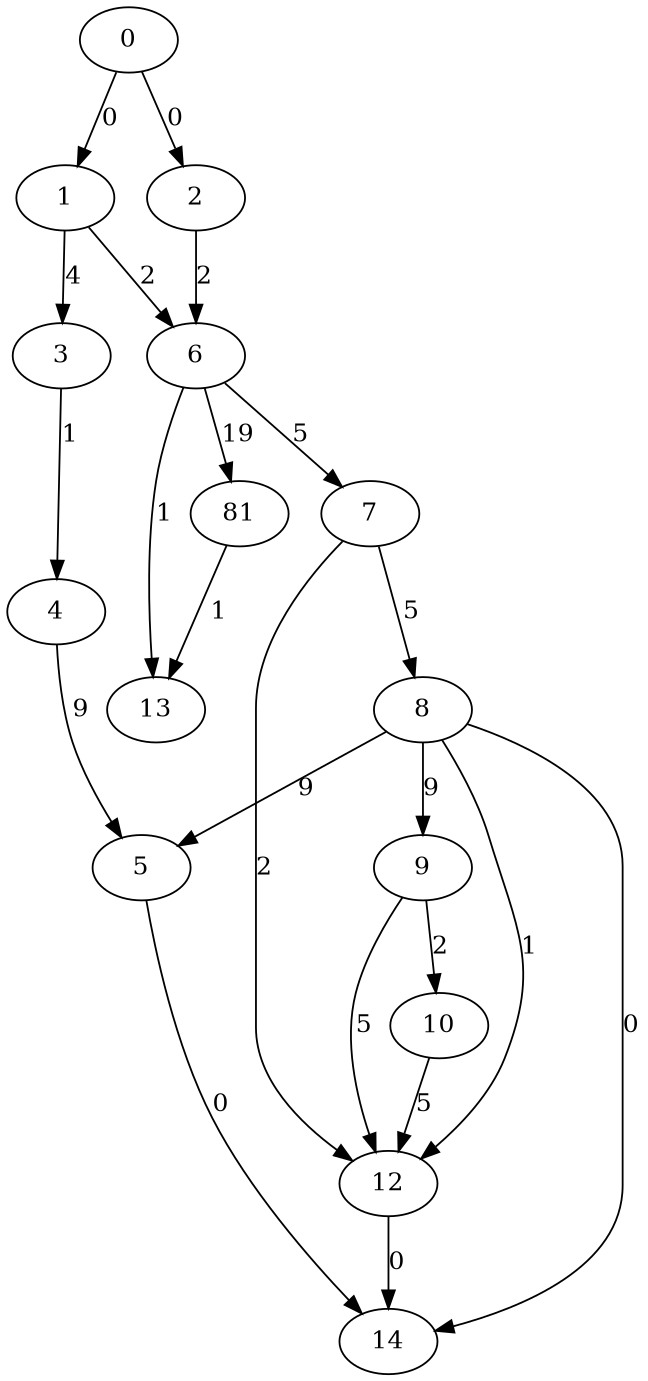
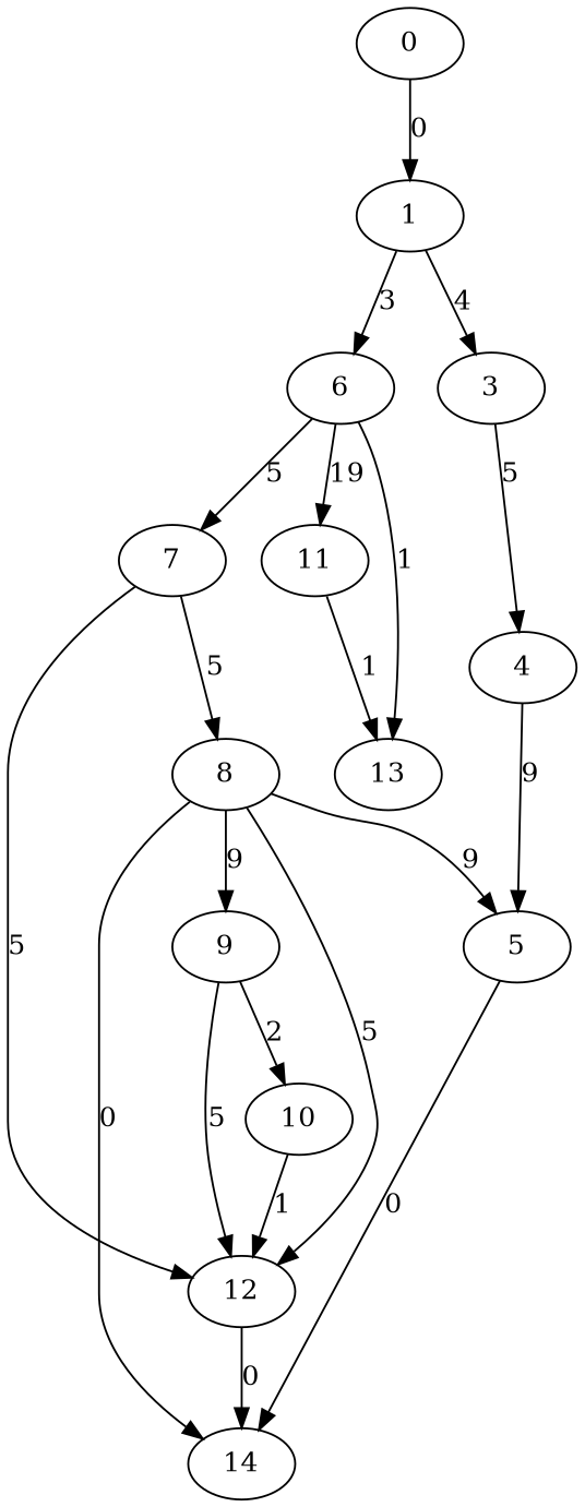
  digraph {
    6
-   11 [label=81]
+   11
    7
    13
    8
    12
    5
    14
    9
    10
    1
    3
    4
    0
-   2
    6 -> 11 [label=19]
    6 -> 7 [label=5]
    6 -> 13 [label=1]
    11 -> 13 [label=1]
    7 -> 8 [label=5]
-   7 -> 12 [label=2]
-   8 -> 12 [label=1]
+   7 -> 12 [label=5]
+   8 -> 12 [label=5]
    8 -> 5 [label=9]
    8 -> 14 [label=0]
    8 -> 9 [label=9]
    12 -> 14 [label=0]
    5 -> 14 [label=0]
    9 -> 12 [label=5]
    9 -> 10 [label=2]
-   10 -> 12 [label=5]
-   1 -> 6 [label=2]
+   10 -> 12 [label=1]
+   1 -> 6 [label=3]
    1 -> 3 [label=4]
-   3 -> 4 [label=1]
+   3 -> 4 [label=5]
    4 -> 5 [label=9]
    0 -> 1 [label=0]
-   0 -> 2 [label=0]
-   2 -> 6 [label=2]
  }
